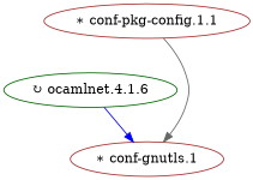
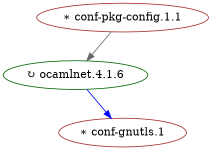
  digraph {
    node [color=brown]
    "↻ ocamlnet.4.1.6" [color=darkgreen]
    "∗ conf-gnutls.1"
    "∗ conf-pkg-config.1.1"
    "↻ ocamlnet.4.1.6" -> "∗ conf-gnutls.1" [color=blue]
-   "∗ conf-pkg-config.1.1" -> "∗ conf-gnutls.1" [color=gray40]
+   "∗ conf-pkg-config.1.1" -> "↻ ocamlnet.4.1.6" [color=gray40]
  }
